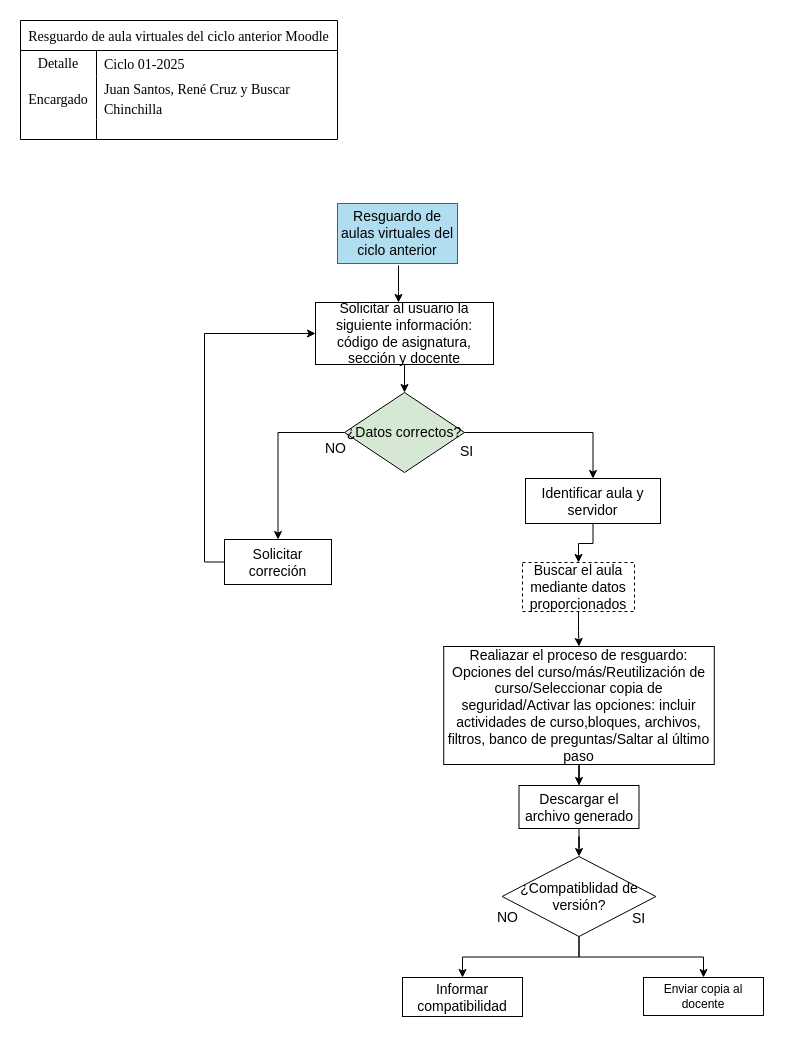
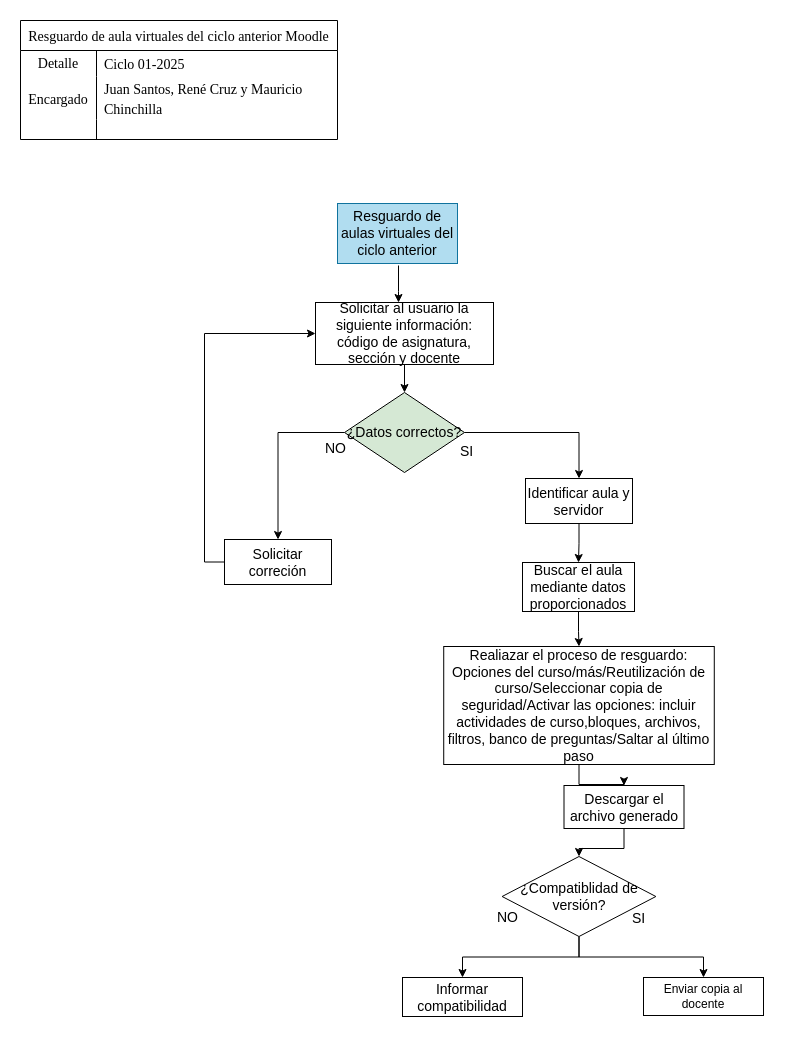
  <mxCell id="0" />
  <mxCell id="1" parent="0" />
  <mxCell id="2" value="Resguardo de aula virtuales del ciclo anterior Moodle" style="shape=table;startSize=30;container=1;collapsible=0;childLayout=tableLayout;fixedRows=1;rowLines=0;fontStyle=0;strokeColor=default;fontSize=14;fontFamily=Times New Roman;" parent="1" vertex="1"><mxGeometry x="20" y="20" width="317" height="119" as="geometry" /></mxCell>
  <mxCell id="3" value="" style="shape=tableRow;horizontal=0;startSize=0;swimlaneHead=0;swimlaneBody=0;top=0;left=0;bottom=0;right=0;collapsible=0;dropTarget=0;fillColor=none;points=[[0,0.5],[1,0.5]];portConstraint=eastwest;strokeColor=inherit;fontSize=16;fontFamily=Times New Roman;" parent="2" vertex="1"><mxGeometry y="30" width="317" height="26" as="geometry" /></mxCell>
  <mxCell id="4" value="&lt;font style=&quot;font-size: 14px;&quot;&gt;Detalle&lt;/font&gt;&lt;div&gt;&lt;br&gt;&lt;/div&gt;" style="shape=partialRectangle;html=1;whiteSpace=wrap;connectable=0;fillColor=none;top=0;left=0;bottom=0;right=0;overflow=hidden;pointerEvents=1;strokeColor=inherit;fontSize=16;fontFamily=Times New Roman;" parent="3" vertex="1"><mxGeometry width="76" height="26" as="geometry"><mxRectangle width="76" height="26" as="alternateBounds" /></mxGeometry></mxCell>
  <mxCell id="5" value="&lt;font style=&quot;font-size: 14px;&quot;&gt;Ciclo 01-2025&lt;/font&gt;" style="shape=partialRectangle;html=1;whiteSpace=wrap;connectable=0;fillColor=none;top=0;left=0;bottom=0;right=0;align=left;spacingLeft=6;overflow=hidden;strokeColor=inherit;fontSize=16;fontFamily=Times New Roman;" parent="3" vertex="1"><mxGeometry x="76" width="241" height="26" as="geometry"><mxRectangle width="241" height="26" as="alternateBounds" /></mxGeometry></mxCell>
  <mxCell id="6" value="" style="shape=tableRow;horizontal=0;startSize=0;swimlaneHead=0;swimlaneBody=0;top=0;left=0;bottom=0;right=0;collapsible=0;dropTarget=0;fillColor=none;points=[[0,0.5],[1,0.5]];portConstraint=eastwest;strokeColor=inherit;fontSize=16;fontFamily=Times New Roman;" parent="2" vertex="1"><mxGeometry y="56" width="317" height="43" as="geometry" /></mxCell>
  <mxCell id="7" value="&lt;font style=&quot;font-size: 14px;&quot;&gt;Encargado&lt;/font&gt;" style="shape=partialRectangle;html=1;whiteSpace=wrap;connectable=0;fillColor=none;top=0;left=0;bottom=0;right=0;overflow=hidden;strokeColor=inherit;fontSize=16;fontFamily=Times New Roman;" parent="6" vertex="1"><mxGeometry width="76" height="43" as="geometry"><mxRectangle width="76" height="43" as="alternateBounds" /></mxGeometry></mxCell>
- <mxCell id="8" value="&lt;font style=&quot;font-size: 14px;&quot;&gt;Juan Santos, René Cruz y Buscar Chinchilla&lt;/font&gt;&lt;div&gt;&lt;br&gt;&lt;/div&gt;" style="shape=partialRectangle;html=1;whiteSpace=wrap;connectable=0;fillColor=none;top=0;left=0;bottom=0;right=0;align=left;spacingLeft=6;overflow=hidden;strokeColor=inherit;fontSize=16;fontFamily=Times New Roman;" parent="6" vertex="1"><mxGeometry x="76" width="241" height="43" as="geometry"><mxRectangle width="241" height="43" as="alternateBounds" /></mxGeometry></mxCell>
+ <mxCell id="8" value="&lt;font style=&quot;font-size: 14px;&quot;&gt;Juan Santos, René Cruz y Mauricio Chinchilla&lt;/font&gt;&lt;div&gt;&lt;br&gt;&lt;/div&gt;" style="shape=partialRectangle;html=1;whiteSpace=wrap;connectable=0;fillColor=none;top=0;left=0;bottom=0;right=0;align=left;spacingLeft=6;overflow=hidden;strokeColor=inherit;fontSize=16;fontFamily=Times New Roman;" parent="6" vertex="1"><mxGeometry x="76" width="241" height="43" as="geometry"><mxRectangle width="241" height="43" as="alternateBounds" /></mxGeometry></mxCell>
  <mxCell id="9" value="" style="shape=tableRow;horizontal=0;startSize=0;swimlaneHead=0;swimlaneBody=0;top=0;left=0;bottom=0;right=0;collapsible=0;dropTarget=0;fillColor=none;points=[[0,0.5],[1,0.5]];portConstraint=eastwest;strokeColor=inherit;fontSize=16;fontFamily=Times New Roman;" parent="2" vertex="1"><mxGeometry y="99" width="317" height="20" as="geometry" /></mxCell>
  <mxCell id="10" value="" style="shape=partialRectangle;html=1;whiteSpace=wrap;connectable=0;fillColor=none;top=0;left=0;bottom=0;right=0;overflow=hidden;strokeColor=inherit;fontSize=16;fontFamily=Times New Roman;" parent="9" vertex="1"><mxGeometry width="76" height="20" as="geometry"><mxRectangle width="76" height="20" as="alternateBounds" /></mxGeometry></mxCell>
  <mxCell id="11" value="" style="shape=partialRectangle;html=1;whiteSpace=wrap;connectable=0;fillColor=none;top=0;left=0;bottom=0;right=0;align=left;spacingLeft=6;overflow=hidden;strokeColor=inherit;fontSize=16;fontFamily=Times New Roman;" parent="9" vertex="1"><mxGeometry x="76" width="241" height="20" as="geometry"><mxRectangle width="241" height="20" as="alternateBounds" /></mxGeometry></mxCell>
  <mxCell id="12" value="" style="edgeStyle=orthogonalEdgeStyle;rounded=0;orthogonalLoop=1;jettySize=auto;html=1;fontSize=14;" parent="1" target="14" edge="1"><mxGeometry relative="1" as="geometry"><mxPoint x="398" y="265" as="sourcePoint" /><Array as="points"><mxPoint x="398" y="291" /><mxPoint x="398" y="291" /></Array></mxGeometry></mxCell>
  <mxCell id="13" value="" style="edgeStyle=orthogonalEdgeStyle;rounded=0;orthogonalLoop=1;jettySize=auto;html=1;fontSize=14;" parent="1" source="14" target="17" edge="1"><mxGeometry relative="1" as="geometry" /></mxCell>
  <mxCell id="14" value="Solicitar al usuario la siguiente información: código de asignatura, sección y docente" style="rounded=0;whiteSpace=wrap;html=1;fontSize=14;" parent="1" vertex="1"><mxGeometry x="315" y="302" width="178" height="62" as="geometry" /></mxCell>
  <mxCell id="15" style="edgeStyle=orthogonalEdgeStyle;rounded=0;orthogonalLoop=1;jettySize=auto;html=1;exitX=0;exitY=0.5;exitDx=0;exitDy=0;entryX=0.5;entryY=0;entryDx=0;entryDy=0;fontSize=14;" parent="1" source="17" target="19" edge="1"><mxGeometry relative="1" as="geometry" /></mxCell>
  <mxCell id="16" style="edgeStyle=orthogonalEdgeStyle;rounded=0;orthogonalLoop=1;jettySize=auto;html=1;exitX=1;exitY=0.5;exitDx=0;exitDy=0;entryX=0.5;entryY=0;entryDx=0;entryDy=0;fontSize=14;" parent="1" source="17" target="23" edge="1"><mxGeometry relative="1" as="geometry" /></mxCell>
  <mxCell id="17" value="¿Datos correctos?" style="rhombus;whiteSpace=wrap;html=1;fontSize=14;fillColor=#d5e8d4;" parent="1" vertex="1"><mxGeometry x="344" y="392" width="120" height="80" as="geometry" /></mxCell>
  <mxCell id="18" style="edgeStyle=orthogonalEdgeStyle;rounded=0;orthogonalLoop=1;jettySize=auto;html=1;exitX=0;exitY=0.5;exitDx=0;exitDy=0;entryX=0;entryY=0.5;entryDx=0;entryDy=0;fontSize=14;" parent="1" source="19" target="14" edge="1"><mxGeometry relative="1" as="geometry" /></mxCell>
  <mxCell id="19" value="Solicitar correción" style="rounded=0;whiteSpace=wrap;html=1;fontSize=14;" parent="1" vertex="1"><mxGeometry x="224" y="539" width="107" height="45" as="geometry" /></mxCell>
  <mxCell id="20" value="NO" style="text;html=1;align=center;verticalAlign=middle;resizable=0;points=[];autosize=1;strokeColor=none;fillColor=none;fontSize=14;" parent="1" vertex="1"><mxGeometry x="315" y="433" width="39" height="29" as="geometry" /></mxCell>
  <mxCell id="21" value="SI" style="text;html=1;align=center;verticalAlign=middle;resizable=0;points=[];autosize=1;strokeColor=none;fillColor=none;fontSize=14;" parent="1" vertex="1"><mxGeometry x="450" y="436" width="31" height="29" as="geometry" /></mxCell>
  <mxCell id="22" value="" style="edgeStyle=orthogonalEdgeStyle;rounded=0;orthogonalLoop=1;jettySize=auto;html=1;fontSize=14;" parent="1" source="23" target="25" edge="1"><mxGeometry relative="1" as="geometry" /></mxCell>
- <mxCell id="23" value="Identificar aula y servidor" style="rounded=0;whiteSpace=wrap;html=1;fontSize=14;" parent="1" vertex="1"><mxGeometry x="525" y="478" width="135" height="45" as="geometry" /></mxCell>
+ <mxCell id="23" value="Identificar aula y servidor" style="rounded=0;whiteSpace=wrap;html=1;fontSize=14;" parent="1" vertex="1"><mxGeometry x="525" y="478" width="107" height="45" as="geometry" /></mxCell>
  <mxCell id="24" value="" style="edgeStyle=orthogonalEdgeStyle;rounded=0;orthogonalLoop=1;jettySize=auto;html=1;fontSize=14;" parent="1" source="25" target="27" edge="1"><mxGeometry relative="1" as="geometry" /></mxCell>
- <mxCell id="25" value="Buscar el aula mediante datos proporcionados" style="rounded=0;whiteSpace=wrap;html=1;fontSize=14;dashed=1;" parent="1" vertex="1"><mxGeometry x="522" y="562" width="112" height="49" as="geometry" /></mxCell>
+ <mxCell id="25" value="Buscar el aula mediante datos proporcionados" style="rounded=0;whiteSpace=wrap;html=1;fontSize=14;" parent="1" vertex="1"><mxGeometry x="522" y="562" width="112" height="49" as="geometry" /></mxCell>
  <mxCell id="26" value="" style="edgeStyle=orthogonalEdgeStyle;rounded=0;orthogonalLoop=1;jettySize=auto;html=1;fontSize=14;" parent="1" source="27" target="29" edge="1"><mxGeometry relative="1" as="geometry" /></mxCell>
  <mxCell id="27" value="&lt;div&gt;&lt;span style=&quot;background-color: transparent; color: light-dark(rgb(0, 0, 0), rgb(255, 255, 255));&quot;&gt;Realiazar el proceso de resguardo: Opciones del curso/más/Reutilización de curso/Seleccionar copia de seguridad/Activar las opciones: incluir actividades de curso,bloques, archivos, filtros, banco de preguntas/Saltar al último paso&lt;/span&gt;&lt;/div&gt;" style="whiteSpace=wrap;html=1;rounded=0;align=center;fontSize=14;" parent="1" vertex="1"><mxGeometry x="443.22" y="646" width="270.56" height="118" as="geometry" /></mxCell>
  <mxCell id="28" value="" style="edgeStyle=orthogonalEdgeStyle;rounded=0;orthogonalLoop=1;jettySize=auto;html=1;fontSize=14;" parent="1" source="29" target="32" edge="1"><mxGeometry relative="1" as="geometry" /></mxCell>
- <mxCell id="29" value="Descargar el archivo generado" style="whiteSpace=wrap;html=1;rounded=0;fontSize=14;" parent="1" vertex="1"><mxGeometry x="518.5" y="785" width="120" height="43" as="geometry" /></mxCell>
+ <mxCell id="29" value="Descargar el archivo generado" style="whiteSpace=wrap;html=1;rounded=0;fontSize=14;" parent="1" vertex="1"><mxGeometry x="563.5" y="785" width="120" height="43" as="geometry" /></mxCell>
  <mxCell id="30" value="" style="edgeStyle=orthogonalEdgeStyle;rounded=0;orthogonalLoop=1;jettySize=auto;html=1;fontSize=14;" parent="1" source="32" target="33" edge="1"><mxGeometry relative="1" as="geometry" /></mxCell>
  <mxCell id="31" value="" style="edgeStyle=orthogonalEdgeStyle;rounded=0;orthogonalLoop=1;jettySize=auto;html=1;fontSize=14;" parent="1" source="32" target="35" edge="1"><mxGeometry relative="1" as="geometry" /></mxCell>
  <mxCell id="32" value="¿Compatiblidad de versión?" style="rhombus;whiteSpace=wrap;html=1;rounded=0;fontSize=14;" parent="1" vertex="1"><mxGeometry x="501.62" y="856" width="153.75" height="80" as="geometry" /></mxCell>
  <mxCell id="33" value="Informar compatibilidad" style="whiteSpace=wrap;html=1;rounded=0;fontSize=14;" parent="1" vertex="1"><mxGeometry x="402" y="977" width="120" height="39" as="geometry" /></mxCell>
  <mxCell id="34" value="NO" style="text;html=1;align=center;verticalAlign=middle;resizable=0;points=[];autosize=1;strokeColor=none;fillColor=none;fontSize=14;" parent="1" vertex="1"><mxGeometry x="487" y="902" width="39" height="29" as="geometry" /></mxCell>
  <mxCell id="35" value="Enviar copia al docente" style="whiteSpace=wrap;html=1;rounded=0;" parent="1" vertex="1"><mxGeometry x="643" y="977" width="120" height="38" as="geometry" /></mxCell>
  <mxCell id="36" value="SI" style="text;html=1;align=center;verticalAlign=middle;resizable=0;points=[];autosize=1;strokeColor=none;fillColor=none;fontSize=14;" parent="1" vertex="1"><mxGeometry x="622" y="903" width="31" height="29" as="geometry" /></mxCell>
  <mxCell id="37" value="Resguardo de aulas virtuales del ciclo anterior" style="rounded=0;whiteSpace=wrap;html=1;fillColor=#b1ddf0;strokeColor=#10739e;fontSize=14;" parent="1" vertex="1"><mxGeometry x="337" y="203" width="120" height="60" as="geometry" /></mxCell>
